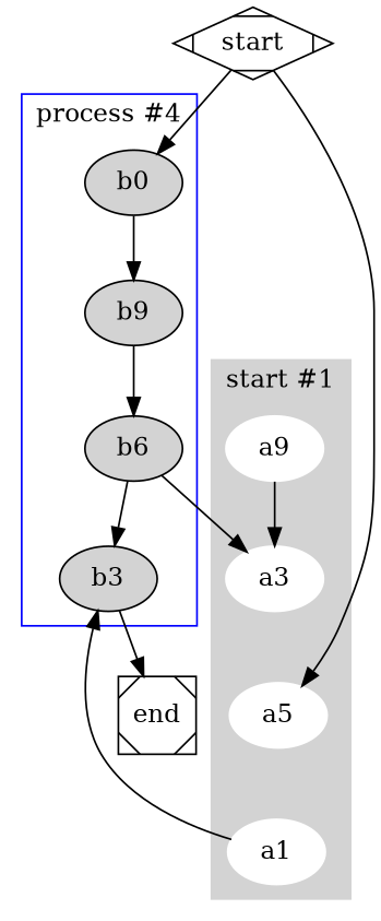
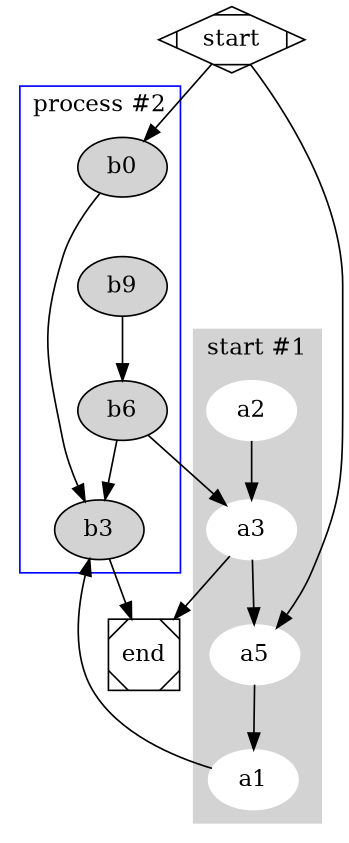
  digraph {
    node [style=filled]
    n1 [color=white height=0.50 label=a5 width=0.75]
    a1 [color=white height=0.50 width=0.75]
-   a2 [color=white height=0.50 width=0.75 label=a9]
+   a2 [color=white height=0.50 width=0.75]
    a3 [color=white height=0.50 width=0.75]
    b0 [height=0.50 width=0.75]
    n6 [height=0.50 label=b9 width=0.75]
    n7 [height=0.50 label=b6 width=0.75]
    b3 [height=0.50 width=0.75]
    end [height=0.54 shape=Msquare width=0.53 style=""]
    start [height=0.56 shape=Mdiamond width=1.00 style=""]
    subgraph cluster_1 {
      color=lightgrey
      label="start #1"
      style=filled
      n1
      a1
      a2
      a3
    }
    subgraph cluster_2 {
      color=blue
-     label="process #4"
+     label="process #2"
      b0
      n6
      n7
      b3
    }
+   n1 -> a1
    a1 -> b3
    a2 -> a3
-   b0 -> n6
+   a3 -> n1
+   a3 -> end
+   b0 -> b3
    n6 -> n7
    n7 -> a3
    n7 -> b3
    b3 -> end
    start -> n1
    start -> b0
  }
